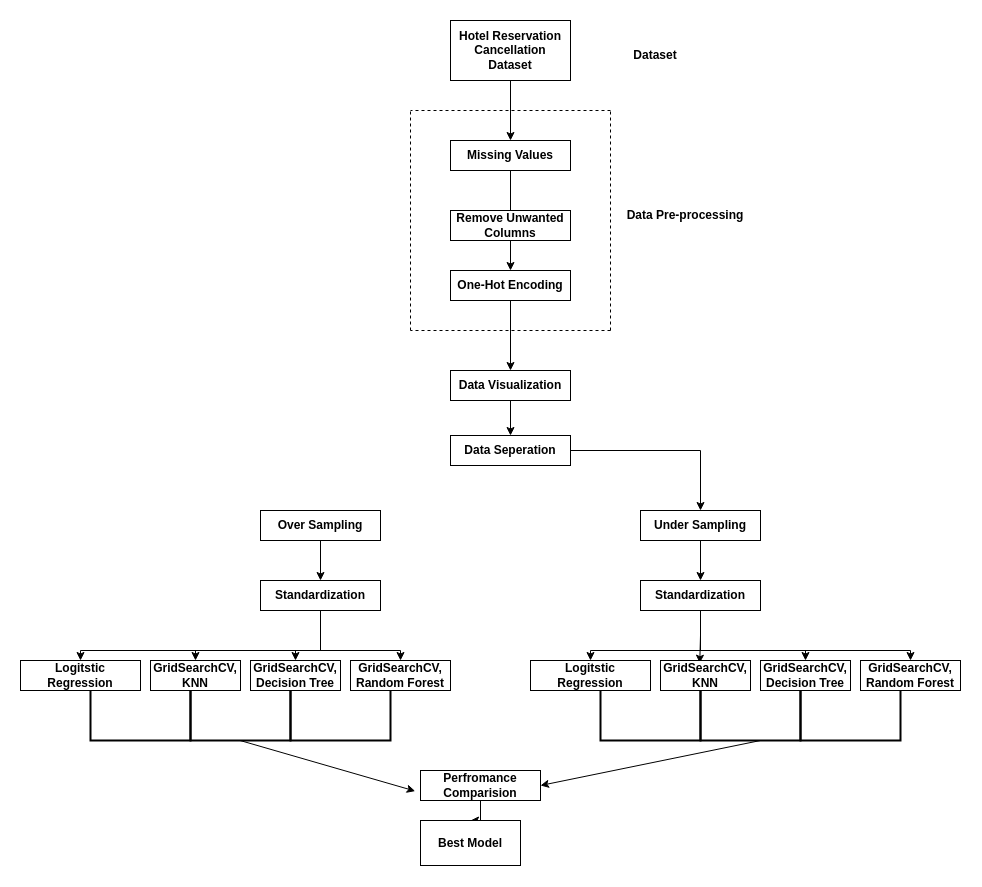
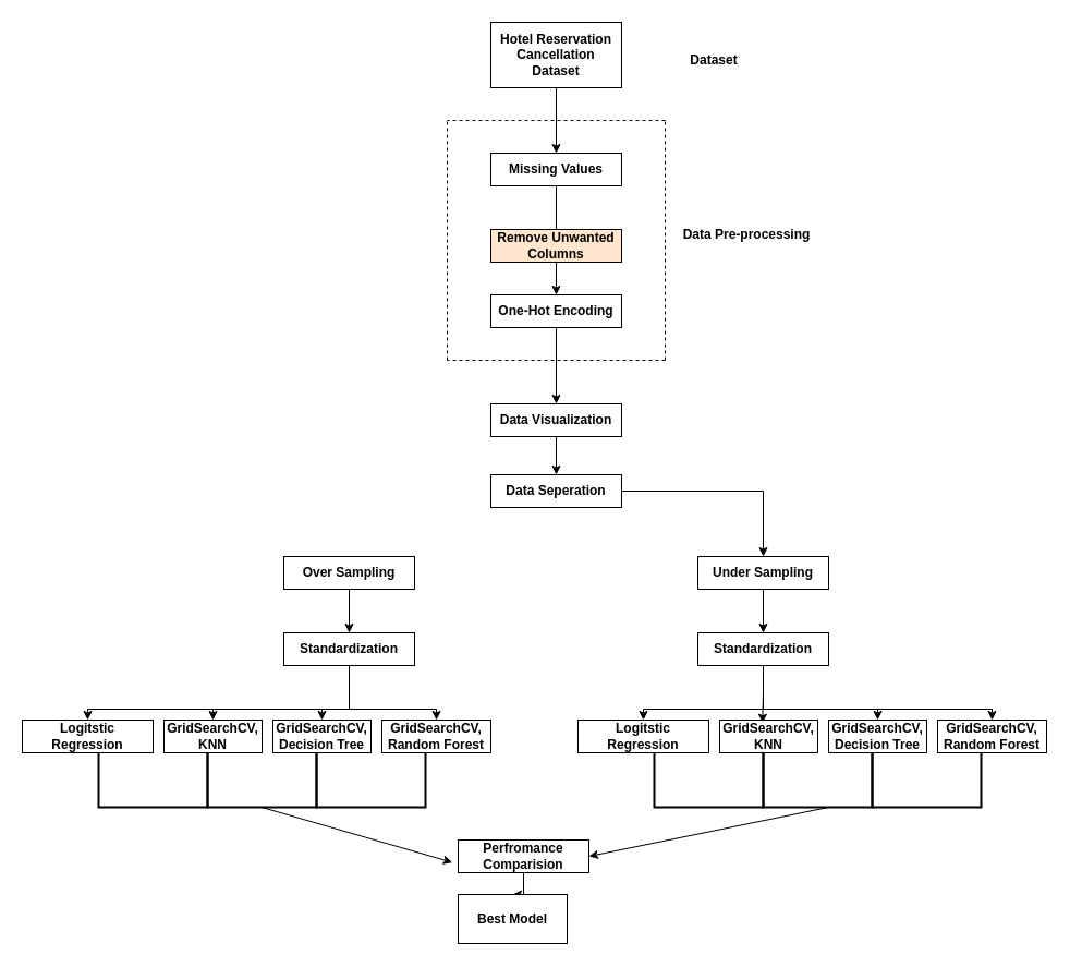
  <mxCell id="0" />
  <mxCell id="1" parent="0" />
  <mxCell id="2" style="edgeStyle=orthogonalEdgeStyle;rounded=0;orthogonalLoop=1;jettySize=auto;html=1;exitX=0.5;exitY=1;exitDx=0;exitDy=0;entryX=0.5;entryY=0;entryDx=0;entryDy=0;" edge="1" parent="1" source="3" target="5"><mxGeometry relative="1" as="geometry"><mxPoint x="510" y="110" as="targetPoint" /></mxGeometry></mxCell>
  <mxCell id="3" value="Hotel Reservation Cancellation Dataset" style="rounded=0;whiteSpace=wrap;html=1;fontStyle=1" vertex="1" parent="1"><mxGeometry x="450" y="20" width="120" height="60" as="geometry" /></mxCell>
  <mxCell id="4" value="" style="edgeStyle=orthogonalEdgeStyle;rounded=0;orthogonalLoop=1;jettySize=auto;html=1;" edge="1" parent="1" source="5" target="8"><mxGeometry relative="1" as="geometry"><Array as="points"><mxPoint x="510" y="210" /><mxPoint x="510" y="210" /></Array></mxGeometry></mxCell>
  <mxCell id="5" value="Missing Values" style="rounded=0;whiteSpace=wrap;html=1;fontStyle=1" vertex="1" parent="1"><mxGeometry x="450" y="140" width="120" height="30" as="geometry" /></mxCell>
- <mxCell id="6" value="Remove Unwanted Columns" style="rounded=0;whiteSpace=wrap;html=1;fontStyle=1" vertex="1" parent="1"><mxGeometry x="450" y="210" width="120" height="30" as="geometry" /></mxCell>
+ <mxCell id="6" value="Remove Unwanted Columns" style="rounded=0;whiteSpace=wrap;html=1;fontStyle=1;fillColor=#ffe6cc;" vertex="1" parent="1"><mxGeometry x="450" y="210" width="120" height="30" as="geometry" /></mxCell>
  <mxCell id="7" style="edgeStyle=orthogonalEdgeStyle;rounded=0;orthogonalLoop=1;jettySize=auto;html=1;entryX=0.5;entryY=0;entryDx=0;entryDy=0;" edge="1" parent="1" source="8" target="16"><mxGeometry relative="1" as="geometry" /></mxCell>
  <mxCell id="8" value="One-Hot Encoding" style="rounded=0;whiteSpace=wrap;html=1;fontStyle=1" vertex="1" parent="1"><mxGeometry x="450" y="270" width="120" height="30" as="geometry" /></mxCell>
  <mxCell id="9" value="" style="endArrow=none;dashed=1;html=1;rounded=0;" edge="1" parent="1"><mxGeometry width="50" height="50" relative="1" as="geometry"><mxPoint x="410" y="330" as="sourcePoint" /><mxPoint x="410" y="110" as="targetPoint" /></mxGeometry></mxCell>
  <mxCell id="10" value="" style="endArrow=none;dashed=1;html=1;rounded=0;" edge="1" parent="1"><mxGeometry width="50" height="50" relative="1" as="geometry"><mxPoint x="610" y="330" as="sourcePoint" /><mxPoint x="610" y="110" as="targetPoint" /></mxGeometry></mxCell>
  <mxCell id="11" value="" style="endArrow=none;dashed=1;html=1;rounded=0;" edge="1" parent="1"><mxGeometry width="50" height="50" relative="1" as="geometry"><mxPoint x="610" y="330" as="sourcePoint" /><mxPoint x="410" y="330" as="targetPoint" /></mxGeometry></mxCell>
  <mxCell id="12" value="" style="endArrow=none;dashed=1;html=1;rounded=0;" edge="1" parent="1"><mxGeometry width="50" height="50" relative="1" as="geometry"><mxPoint x="610" y="110" as="sourcePoint" /><mxPoint x="410" y="110" as="targetPoint" /></mxGeometry></mxCell>
  <mxCell id="13" value="Data Pre-processing" style="text;html=1;strokeColor=none;fillColor=none;align=center;verticalAlign=middle;whiteSpace=wrap;rounded=0;fontStyle=1" vertex="1" parent="1"><mxGeometry x="620" y="200" width="130" height="30" as="geometry" /></mxCell>
  <mxCell id="14" value="Dataset" style="text;html=1;strokeColor=none;fillColor=none;align=center;verticalAlign=middle;whiteSpace=wrap;rounded=0;fontStyle=1" vertex="1" parent="1"><mxGeometry x="590" y="40" width="130" height="30" as="geometry" /></mxCell>
  <mxCell id="15" style="edgeStyle=orthogonalEdgeStyle;rounded=0;orthogonalLoop=1;jettySize=auto;html=1;entryX=0.5;entryY=0;entryDx=0;entryDy=0;" edge="1" parent="1" source="16" target="18"><mxGeometry relative="1" as="geometry" /></mxCell>
  <mxCell id="16" value="Data Visualization" style="rounded=0;whiteSpace=wrap;html=1;fontStyle=1" vertex="1" parent="1"><mxGeometry x="450" y="370" width="120" height="30" as="geometry" /></mxCell>
  <mxCell id="17" style="edgeStyle=orthogonalEdgeStyle;rounded=0;orthogonalLoop=1;jettySize=auto;html=1;entryX=0.5;entryY=0;entryDx=0;entryDy=0;" edge="1" parent="1" source="18" target="22"><mxGeometry relative="1" as="geometry" /></mxCell>
  <mxCell id="18" value="Data Seperation" style="rounded=0;whiteSpace=wrap;html=1;fontStyle=1" vertex="1" parent="1"><mxGeometry x="450" y="435" width="120" height="30" as="geometry" /></mxCell>
  <mxCell id="19" style="edgeStyle=orthogonalEdgeStyle;rounded=0;orthogonalLoop=1;jettySize=auto;html=1;entryX=0.5;entryY=0;entryDx=0;entryDy=0;" edge="1" parent="1" source="20" target="27"><mxGeometry relative="1" as="geometry" /></mxCell>
  <mxCell id="20" value="Over Sampling" style="rounded=0;whiteSpace=wrap;html=1;fontStyle=1" vertex="1" parent="1"><mxGeometry x="260" y="510" width="120" height="30" as="geometry" /></mxCell>
  <mxCell id="21" style="edgeStyle=orthogonalEdgeStyle;rounded=0;orthogonalLoop=1;jettySize=auto;html=1;entryX=0.5;entryY=0;entryDx=0;entryDy=0;" edge="1" parent="1" source="22" target="32"><mxGeometry relative="1" as="geometry" /></mxCell>
  <mxCell id="22" value="Under Sampling" style="rounded=0;whiteSpace=wrap;html=1;fontStyle=1" vertex="1" parent="1"><mxGeometry x="640" y="510" width="120" height="30" as="geometry" /></mxCell>
  <mxCell id="23" style="edgeStyle=orthogonalEdgeStyle;rounded=0;orthogonalLoop=1;jettySize=auto;html=1;entryX=0.5;entryY=0;entryDx=0;entryDy=0;" edge="1" parent="1" source="27" target="33"><mxGeometry relative="1" as="geometry"><Array as="points"><mxPoint x="320" y="650" /><mxPoint x="80" y="650" /></Array></mxGeometry></mxCell>
  <mxCell id="24" style="edgeStyle=orthogonalEdgeStyle;rounded=0;orthogonalLoop=1;jettySize=auto;html=1;entryX=0.5;entryY=0;entryDx=0;entryDy=0;" edge="1" parent="1" source="27" target="34"><mxGeometry relative="1" as="geometry"><Array as="points"><mxPoint x="320" y="650" /><mxPoint x="195" y="650" /></Array></mxGeometry></mxCell>
  <mxCell id="25" style="edgeStyle=orthogonalEdgeStyle;rounded=0;orthogonalLoop=1;jettySize=auto;html=1;entryX=0.5;entryY=0;entryDx=0;entryDy=0;" edge="1" parent="1" source="27" target="35"><mxGeometry relative="1" as="geometry"><Array as="points"><mxPoint x="320" y="650" /><mxPoint x="295" y="650" /></Array></mxGeometry></mxCell>
  <mxCell id="26" style="edgeStyle=orthogonalEdgeStyle;rounded=0;orthogonalLoop=1;jettySize=auto;html=1;entryX=0.5;entryY=0;entryDx=0;entryDy=0;" edge="1" parent="1" source="27" target="36"><mxGeometry relative="1" as="geometry"><Array as="points"><mxPoint x="320" y="650" /><mxPoint x="400" y="650" /></Array></mxGeometry></mxCell>
  <mxCell id="27" value="Standardization" style="rounded=0;whiteSpace=wrap;html=1;fontStyle=1" vertex="1" parent="1"><mxGeometry x="260" y="580" width="120" height="30" as="geometry" /></mxCell>
  <mxCell id="28" style="edgeStyle=orthogonalEdgeStyle;rounded=0;orthogonalLoop=1;jettySize=auto;html=1;" edge="1" parent="1" source="32" target="37"><mxGeometry relative="1" as="geometry"><Array as="points"><mxPoint x="700" y="650" /><mxPoint x="590" y="650" /></Array></mxGeometry></mxCell>
  <mxCell id="29" style="edgeStyle=orthogonalEdgeStyle;rounded=0;orthogonalLoop=1;jettySize=auto;html=1;entryX=0.436;entryY=0.09;entryDx=0;entryDy=0;entryPerimeter=0;" edge="1" parent="1" source="32" target="38"><mxGeometry relative="1" as="geometry" /></mxCell>
  <mxCell id="30" style="edgeStyle=orthogonalEdgeStyle;rounded=0;orthogonalLoop=1;jettySize=auto;html=1;" edge="1" parent="1" source="32" target="39"><mxGeometry relative="1" as="geometry"><Array as="points"><mxPoint x="700" y="650" /><mxPoint x="805" y="650" /></Array></mxGeometry></mxCell>
  <mxCell id="31" style="edgeStyle=orthogonalEdgeStyle;rounded=0;orthogonalLoop=1;jettySize=auto;html=1;entryX=0.5;entryY=0;entryDx=0;entryDy=0;" edge="1" parent="1" source="32" target="40"><mxGeometry relative="1" as="geometry"><Array as="points"><mxPoint x="700" y="650" /><mxPoint x="910" y="650" /></Array></mxGeometry></mxCell>
  <mxCell id="32" value="Standardization" style="rounded=0;whiteSpace=wrap;html=1;fontStyle=1" vertex="1" parent="1"><mxGeometry x="640" y="580" width="120" height="30" as="geometry" /></mxCell>
  <mxCell id="33" value="Logitstic Regression" style="rounded=0;whiteSpace=wrap;html=1;fontStyle=1" vertex="1" parent="1"><mxGeometry x="20" y="660" width="120" height="30" as="geometry" /></mxCell>
  <mxCell id="34" value="GridSearchCV,&lt;br&gt;KNN" style="rounded=0;whiteSpace=wrap;html=1;fontStyle=1" vertex="1" parent="1"><mxGeometry x="150" y="660" width="90" height="30" as="geometry" /></mxCell>
  <mxCell id="35" value="GridSearchCV, Decision Tree" style="rounded=0;whiteSpace=wrap;html=1;fontStyle=1" vertex="1" parent="1"><mxGeometry x="250" y="660" width="90" height="30" as="geometry" /></mxCell>
  <mxCell id="36" value="GridSearchCV,&lt;br&gt;Random Forest" style="rounded=0;whiteSpace=wrap;html=1;fontStyle=1" vertex="1" parent="1"><mxGeometry x="350" y="660" width="100" height="30" as="geometry" /></mxCell>
  <mxCell id="37" value="Logitstic Regression" style="rounded=0;whiteSpace=wrap;html=1;fontStyle=1" vertex="1" parent="1"><mxGeometry x="530" y="660" width="120" height="30" as="geometry" /></mxCell>
  <mxCell id="38" value="GridSearchCV,&lt;br&gt;KNN" style="rounded=0;whiteSpace=wrap;html=1;fontStyle=1" vertex="1" parent="1"><mxGeometry x="660" y="660" width="90" height="30" as="geometry" /></mxCell>
  <mxCell id="39" value="GridSearchCV, Decision Tree" style="rounded=0;whiteSpace=wrap;html=1;fontStyle=1" vertex="1" parent="1"><mxGeometry x="760" y="660" width="90" height="30" as="geometry" /></mxCell>
  <mxCell id="40" value="GridSearchCV,&lt;br&gt;Random Forest" style="rounded=0;whiteSpace=wrap;html=1;fontStyle=1" vertex="1" parent="1"><mxGeometry x="860" y="660" width="100" height="30" as="geometry" /></mxCell>
  <mxCell id="41" value="" style="edgeStyle=orthogonalEdgeStyle;rounded=0;orthogonalLoop=1;jettySize=auto;html=1;" edge="1" parent="1" source="42" target="43"><mxGeometry relative="1" as="geometry" /></mxCell>
  <mxCell id="42" value="Perfromance Comparision" style="rounded=0;whiteSpace=wrap;html=1;fontStyle=1" vertex="1" parent="1"><mxGeometry x="420" y="770" width="120" height="30" as="geometry" /></mxCell>
  <mxCell id="43" value="Best Model" style="rounded=0;whiteSpace=wrap;html=1;fontStyle=1" vertex="1" parent="1"><mxGeometry x="420" y="820" width="100" height="45" as="geometry" /></mxCell>
  <mxCell id="44" value="" style="strokeWidth=2;html=1;shape=mxgraph.flowchart.annotation_1;align=left;pointerEvents=1;direction=north;" vertex="1" parent="1"><mxGeometry x="90" y="690" width="100" height="50" as="geometry" /></mxCell>
  <mxCell id="45" value="" style="strokeWidth=2;html=1;shape=mxgraph.flowchart.annotation_1;align=left;pointerEvents=1;direction=north;" vertex="1" parent="1"><mxGeometry x="190" y="690" width="100" height="50" as="geometry" /></mxCell>
  <mxCell id="46" value="" style="strokeWidth=2;html=1;shape=mxgraph.flowchart.annotation_1;align=left;pointerEvents=1;direction=north;" vertex="1" parent="1"><mxGeometry x="290" y="690" width="100" height="50" as="geometry" /></mxCell>
  <mxCell id="47" value="" style="strokeWidth=2;html=1;shape=mxgraph.flowchart.annotation_1;align=left;pointerEvents=1;direction=north;" vertex="1" parent="1"><mxGeometry x="600" y="690" width="100" height="50" as="geometry" /></mxCell>
  <mxCell id="48" value="" style="strokeWidth=2;html=1;shape=mxgraph.flowchart.annotation_1;align=left;pointerEvents=1;direction=north;" vertex="1" parent="1"><mxGeometry x="700" y="690" width="100" height="50" as="geometry" /></mxCell>
  <mxCell id="49" value="" style="strokeWidth=2;html=1;shape=mxgraph.flowchart.annotation_1;align=left;pointerEvents=1;direction=north;" vertex="1" parent="1"><mxGeometry x="800" y="690" width="100" height="50" as="geometry" /></mxCell>
  <mxCell id="50" value="" style="endArrow=classic;html=1;rounded=0;entryX=-0.044;entryY=0.687;entryDx=0;entryDy=0;entryPerimeter=0;" edge="1" parent="1" target="42"><mxGeometry width="50" height="50" relative="1" as="geometry"><mxPoint x="239.58" y="740" as="sourcePoint" /><mxPoint x="239.58" y="790" as="targetPoint" /></mxGeometry></mxCell>
  <mxCell id="51" value="" style="endArrow=classic;html=1;rounded=0;entryX=1;entryY=0.5;entryDx=0;entryDy=0;" edge="1" parent="1" target="42"><mxGeometry width="50" height="50" relative="1" as="geometry"><mxPoint x="760" y="740" as="sourcePoint" /><mxPoint x="690" y="780" as="targetPoint" /></mxGeometry></mxCell>
